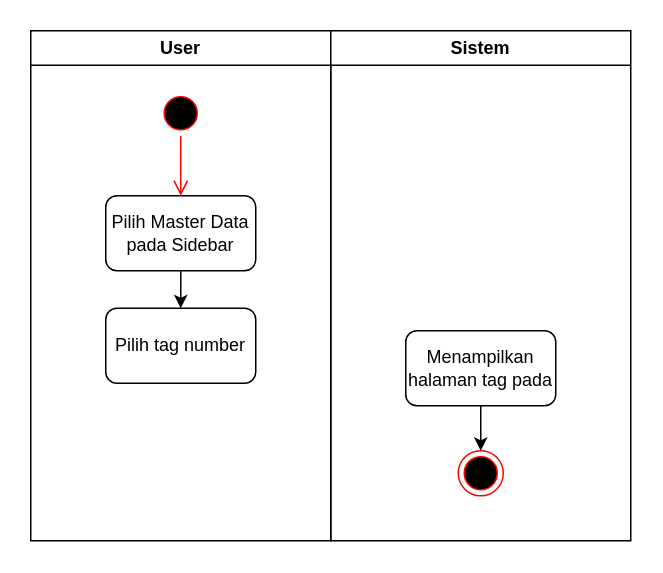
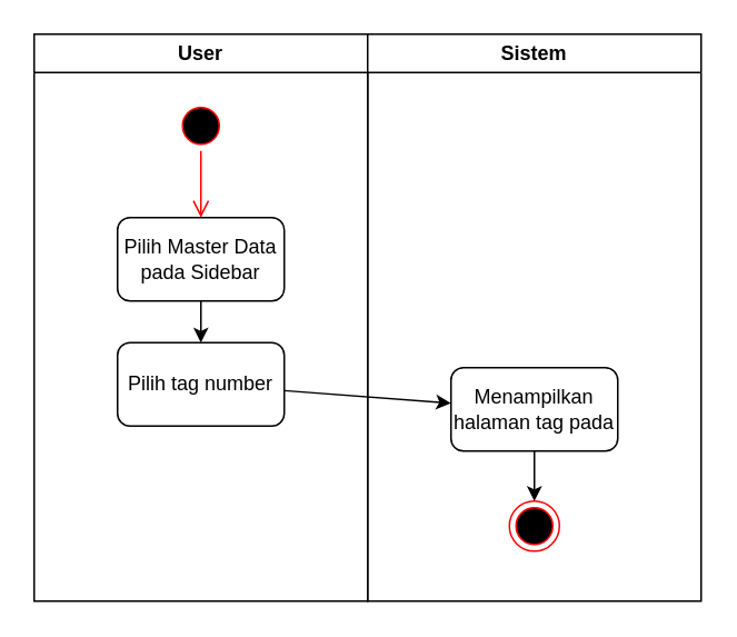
  <mxCell id="0" />
  <mxCell id="1" parent="0" />
  <mxCell id="2" value="User" style="swimlane;whiteSpace=wrap;html=1;" parent="1" vertex="1"><mxGeometry x="20" y="20" width="200" height="340" as="geometry" /></mxCell>
  <mxCell id="3" value="" style="ellipse;html=1;shape=startState;fillColor=#000000;strokeColor=#ff0000;" parent="2" vertex="1"><mxGeometry x="85" y="40" width="30" height="30" as="geometry" /></mxCell>
  <mxCell id="4" value="" style="edgeStyle=orthogonalEdgeStyle;html=1;verticalAlign=bottom;endArrow=open;endSize=8;strokeColor=#ff0000;entryX=0.5;entryY=0;entryDx=0;entryDy=0;" parent="2" source="3" target="6" edge="1"><mxGeometry relative="1" as="geometry"><mxPoint x="100" y="130" as="targetPoint" /></mxGeometry></mxCell>
  <mxCell id="5" value="" style="edgeStyle=none;html=1;" parent="2" source="6" target="7" edge="1"><mxGeometry relative="1" as="geometry" /></mxCell>
  <mxCell id="6" value="&lt;span style=&quot;color: rgb(0, 0, 0);&quot;&gt;Pilih Master Data pada Sidebar&lt;/span&gt;" style="rounded=1;whiteSpace=wrap;html=1;" parent="2" vertex="1"><mxGeometry x="50" y="110" width="100" height="50" as="geometry" /></mxCell>
  <mxCell id="7" value="Pilih tag number" style="rounded=1;whiteSpace=wrap;html=1;" parent="2" vertex="1"><mxGeometry x="50" y="185" width="100" height="50" as="geometry" /></mxCell>
  <mxCell id="8" value="Sistem" style="swimlane;whiteSpace=wrap;html=1;" parent="1" vertex="1"><mxGeometry x="220" y="20" width="200" height="340" as="geometry" /></mxCell>
  <mxCell id="9" value="" style="ellipse;html=1;shape=endState;fillColor=#000000;strokeColor=#ff0000;" parent="8" vertex="1"><mxGeometry x="85" y="280" width="30" height="30" as="geometry" /></mxCell>
  <mxCell id="10" value="" style="edgeStyle=none;html=1;" parent="8" source="11" target="9" edge="1"><mxGeometry relative="1" as="geometry" /></mxCell>
  <mxCell id="11" value="&lt;span style=&quot;color: rgb(0, 0, 0);&quot;&gt;Menampilkan halaman tag pada&lt;/span&gt;" style="rounded=1;whiteSpace=wrap;html=1;" parent="8" vertex="1"><mxGeometry x="50" y="200" width="100" height="50" as="geometry" /></mxCell>
+ <mxCell id="12" value="" style="edgeStyle=none;html=1;" parent="1" source="7" target="11" edge="1"><mxGeometry relative="1" as="geometry" /></mxCell>
